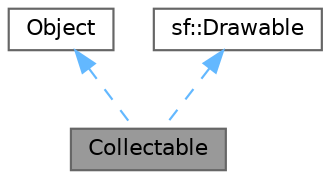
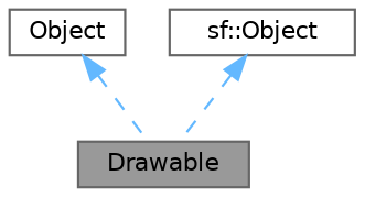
  digraph {
    node [color=gray40 fillcolor=white fontname=Helvetica fontsize=10 shape=box style=filled]
    edge [color=steelblue1 dir=back fontname=Helvetica fontsize=10 labelfontname=Helvetica labelfontsize=10 style=dashed]
-   n1 [fillcolor=grey60 fontcolor=black height=0.2 label=Collectable width=0.4]
+   n1 [fillcolor=grey60 fontcolor=black height=0.2 label=Drawable width=0.4]
    n2 [height=0.2 label=Object width=0.4]
-   n3 [height=0.2 label="sf::Drawable" width=0.4]
+   n3 [height=0.2 label="sf::Object" width=0.4]
    n2 -> n1
    n3 -> n1
  }
